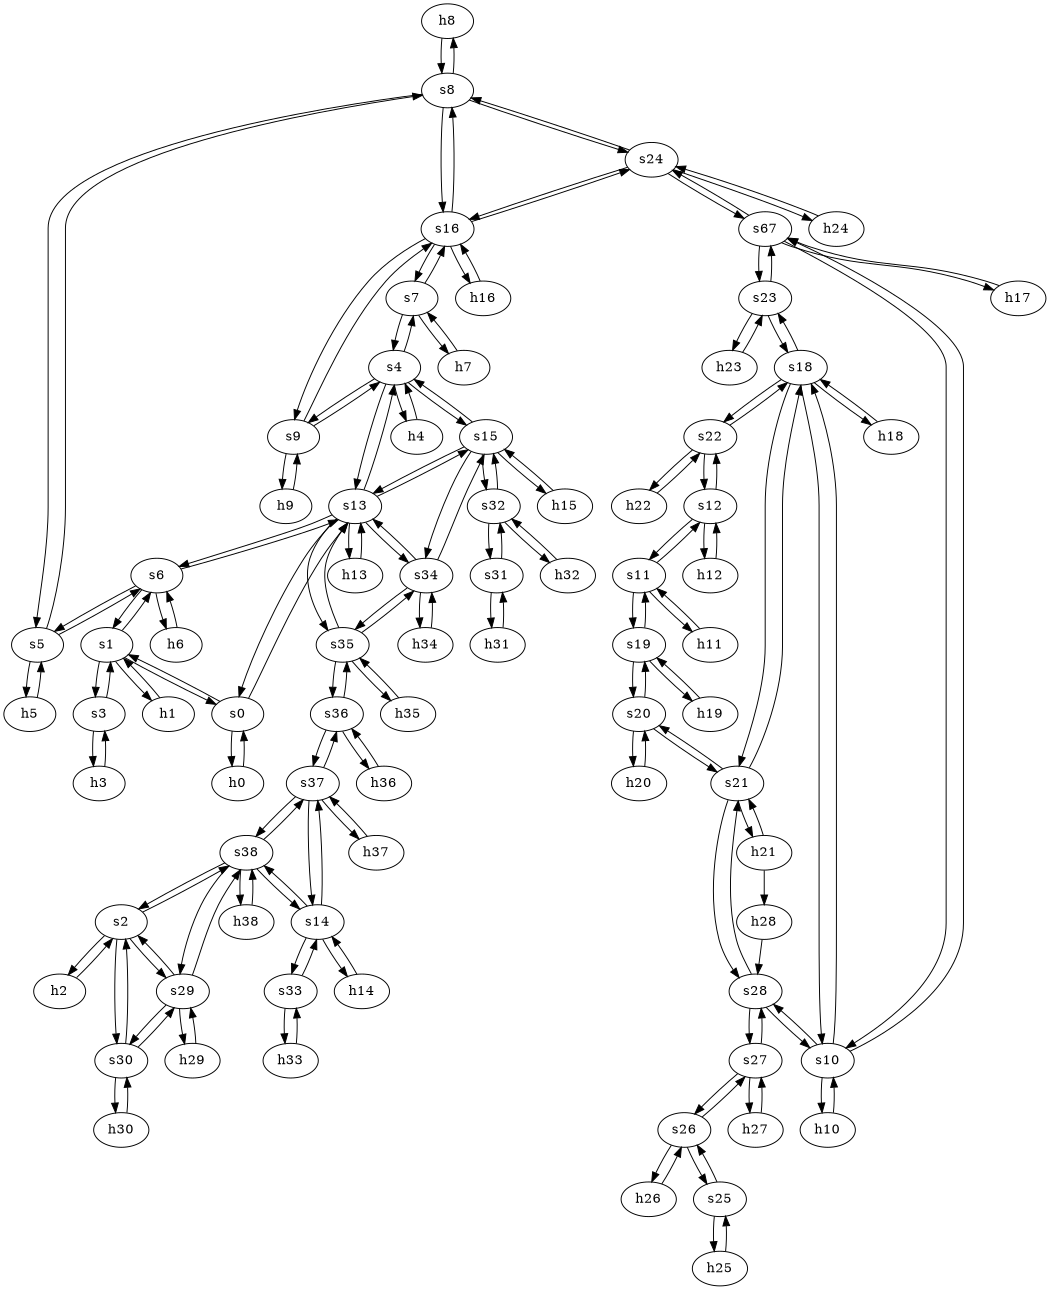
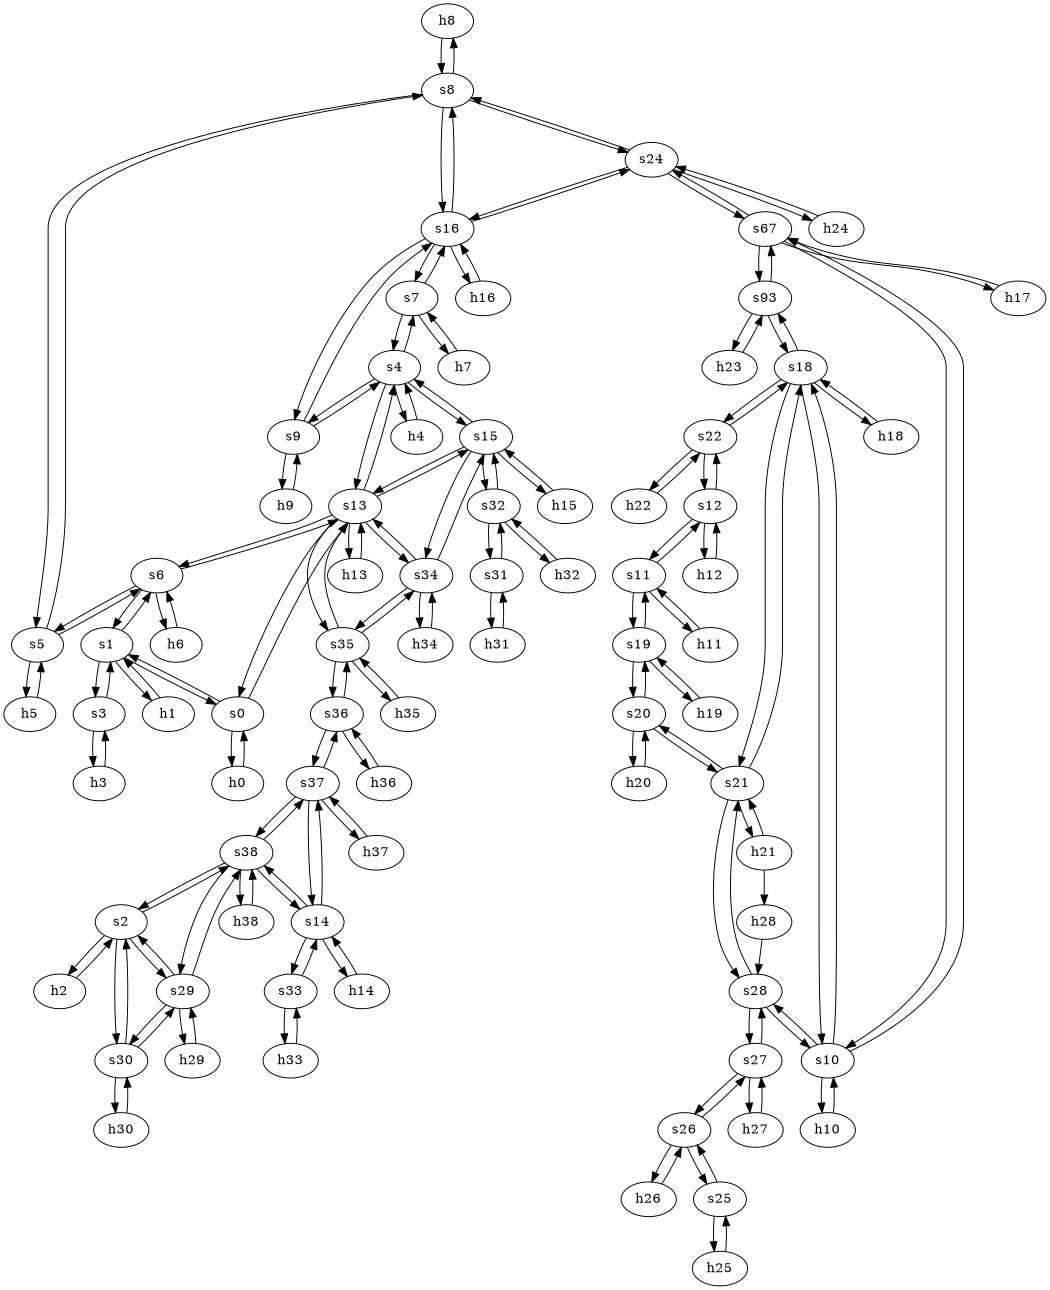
  strict digraph {
    node [type=host]
    edge [capacity="1Gbps" cost=1 dst_port=1 src_port=1]
    h8 [ip="111.0.8.8" mac="00:00:00:00:8:8"]
    s8 [type=switch]
    s5 [type=switch]
    s16 [type=switch]
    s24 [type=switch]
    s6 [type=switch]
    h5 [ip="111.0.5.5" mac="00:00:00:00:5:5"]
    s9 [type=switch]
    s7 [type=switch]
    h16 [ip="111.0.16.16" mac="00:00:00:00:16:16"]
    n11 [label=s67 type=switch]
    h24 [ip="111.0.24.24" mac="00:00:00:00:24:24"]
    h9 [ip="111.0.9.9" mac="00:00:00:00:9:9"]
    s4 [type=switch]
    s13 [type=switch]
    h4 [ip="111.0.4.4" mac="00:00:00:00:4:4"]
    s15 [type=switch]
    h26 [ip="111.0.26.26" mac="00:00:00:00:26:26"]
    s26 [type=switch]
    s25 [type=switch]
    s27 [type=switch]
    h25 [ip="111.0.25.25" mac="00:00:00:00:25:25"]
    s28 [type=switch]
    h27 [ip="111.0.27.27" mac="00:00:00:00:27:27"]
    h2 [ip="111.0.2.2" mac="00:00:00:00:2:2"]
    s2 [type=switch]
    s29 [type=switch]
    s38 [type=switch]
    s30 [type=switch]
    h29 [ip="111.0.29.29" mac="00:00:00:00:29:29"]
    s37 [type=switch]
    s14 [type=switch]
    h38 [ip="111.0.38.38" mac="00:00:00:00:38:38"]
    h30 [ip="111.0.30.30" mac="00:00:00:00:30:30"]
    h3 [ip="111.0.3.3" mac="00:00:00:00:3:3"]
    s3 [type=switch]
    s1 [type=switch]
    s0 [type=switch]
    h1 [ip="111.0.1.1" mac="00:00:00:00:1:1"]
    h0 [ip="111.0.0.0" mac="00:00:00:00:0:0"]
    s35 [type=switch]
    s34 [type=switch]
    h13 [ip="111.0.13.13" mac="00:00:00:00:13:13"]
    h6 [ip="111.0.6.6" mac="00:00:00:00:6:6"]
    h7 [ip="111.0.7.7" mac="00:00:00:00:7:7"]
    s32 [type=switch]
    h15 [ip="111.0.15.15" mac="00:00:00:00:15:15"]
    h23 [ip="111.0.23.23" mac="00:00:00:00:23:23"]
-   s23 [type=switch]
+   s23 [type=switch label=s93]
    s18 [type=switch]
    s22 [type=switch]
    s21 [type=switch]
    s10 [type=switch]
    h18 [ip="111.0.18.18" mac="00:00:00:00:18:18"]
    h17 [ip="111.0.17.17" mac="00:00:00:00:17:17"]
    h22 [ip="111.0.22.22" mac="00:00:00:00:22:22"]
    s12 [type=switch]
    s11 [type=switch]
    h12 [ip="111.0.12.12" mac="00:00:00:00:12:12"]
    h21 [ip="111.0.21.21" mac="00:00:00:00:21:21"]
    h28 [ip="111.0.28.28" mac="00:00:00:00:28:28"]
    s20 [type=switch]
    h20 [ip="111.0.20.20" mac="00:00:00:00:20:20"]
    s19 [type=switch]
    h10 [ip="111.0.10.10" mac="00:00:00:00:10:10"]
    s36 [type=switch]
    h37 [ip="111.0.37.37" mac="00:00:00:00:37:37"]
    s33 [type=switch]
    h14 [ip="111.0.14.14" mac="00:00:00:00:14:14"]
    h35 [ip="111.0.35.35" mac="00:00:00:00:35:35"]
    h34 [ip="111.0.34.34" mac="00:00:00:00:34:34"]
    s31 [type=switch]
    h32 [ip="111.0.32.32" mac="00:00:00:00:32:32"]
    h36 [ip="111.0.36.36" mac="00:00:00:00:36:36"]
    h19 [ip="111.0.19.19" mac="00:00:00:00:19:19"]
    h31 [ip="111.0.31.31" mac="00:00:00:00:31:31"]
    h33 [ip="111.0.33.33" mac="00:00:00:00:33:33"]
    h11 [ip="111.0.11.11" mac="00:00:00:00:11:11"]
    h8 -> s8
    s8 -> h8
    s8 -> s5 [dst_port=3 src_port=3]
    s8 -> s16 [dst_port=3 src_port=5]
    s8 -> s24 [dst_port=2 src_port=4]
    s5 -> s8 [dst_port=3 src_port=3]
    s5 -> s6 [dst_port=3 src_port=4]
    s5 -> h5
    s16 -> s8 [dst_port=5 src_port=3]
    s16 -> s24 [dst_port=3 src_port=5]
    s16 -> s9 [dst_port=3 src_port=4]
    s16 -> s7 [dst_port=3 src_port=2]
    s16 -> h16
    s24 -> s8 [dst_port=4 src_port=2]
    s24 -> s16 [dst_port=5 src_port=3]
    s24 -> n11 [dst_port=4 src_port=5]
    s24 -> h24
    s6 -> s5 [dst_port=4 src_port=3]
    s6 -> s13 [dst_port=4 src_port=4]
    s6 -> s1 [dst_port=4 src_port=2]
    s6 -> h6
    h5 -> s5
    s9 -> s16 [dst_port=4 src_port=3]
    s9 -> h9
    s9 -> s4 [dst_port=2 src_port=2]
    s7 -> s16 [dst_port=2 src_port=3]
    s7 -> s4 [dst_port=5 src_port=2]
    s7 -> h7
    h16 -> s16
    n11 -> s24 [dst_port=5 src_port=4]
    n11 -> s23 [dst_port=2 src_port=5]
    n11 -> s10 [dst_port=2 src_port=2]
    n11 -> h17
    h24 -> s24
    h9 -> s9
    s4 -> s9 [dst_port=2 src_port=2]
    s4 -> s7 [dst_port=2 src_port=5]
    s4 -> s13 [dst_port=3 src_port=4]
    s4 -> h4
    s4 -> s15 [dst_port=2 src_port=3]
    s13 -> s6 [dst_port=4 src_port=4]
    s13 -> s4 [dst_port=4 src_port=3]
    s13 -> s15 [dst_port=3 src_port=7]
    s13 -> s0 [dst_port=3 src_port=2]
    s13 -> s35 [dst_port=2 src_port=6]
    s13 -> s34 [dst_port=2 src_port=5]
    s13 -> h13
    h4 -> s4
    s15 -> s4 [dst_port=3 src_port=2]
    s15 -> s13 [dst_port=7 src_port=3]
    s15 -> s34 [dst_port=3 src_port=5]
    s15 -> s32 [dst_port=2 src_port=4]
    s15 -> h15
    h26 -> s26
    s26 -> h26
    s26 -> s25 [dst_port=2 src_port=2]
    s26 -> s27 [dst_port=2 src_port=3]
    s25 -> s26 [dst_port=2 src_port=2]
    s25 -> h25
    s27 -> s26 [dst_port=3 src_port=2]
    s27 -> s28 [dst_port=4 src_port=3]
    s27 -> h27
    h25 -> s25
    s28 -> s27 [dst_port=3 src_port=4]
    s28 -> s21 [dst_port=4 src_port=3]
    s28 -> s10 [dst_port=4 src_port=2]
    h27 -> s27
    h2 -> s2
    s2 -> h2
    s2 -> s29 [dst_port=2 src_port=3]
    s2 -> s38 [dst_port=2 src_port=4]
    s2 -> s30 [dst_port=2 src_port=2]
    s29 -> s2 [dst_port=3 src_port=2]
    s29 -> s38 [dst_port=4 src_port=4]
    s29 -> s30 [dst_port=3 src_port=3]
    s29 -> h29
    s38 -> s2 [dst_port=4 src_port=2]
    s38 -> s29 [dst_port=4 src_port=4]
    s38 -> s37 [dst_port=4 src_port=5]
    s38 -> s14 [dst_port=4 src_port=3]
    s38 -> h38
    s30 -> s2 [dst_port=2 src_port=2]
    s30 -> s29 [dst_port=3 src_port=3]
    s30 -> h30
    h29 -> s29
    s37 -> s38 [dst_port=5 src_port=4]
    s37 -> s14 [dst_port=3 src_port=2]
    s37 -> s36 [dst_port=3 src_port=3]
    s37 -> h37
    s14 -> s38 [dst_port=3 src_port=4]
    s14 -> s37 [dst_port=2 src_port=3]
    s14 -> s33 [dst_port=2 src_port=2]
    s14 -> h14
    h38 -> s38
    h30 -> s30
    h3 -> s3
    s3 -> h3
    s3 -> s1 [dst_port=3 src_port=2]
    s1 -> s6 [dst_port=2 src_port=4]
    s1 -> s3 [dst_port=2 src_port=3]
    s1 -> s0 [dst_port=2 src_port=2]
    s1 -> h1
    s0 -> s13 [dst_port=2 src_port=3]
    s0 -> s1 [dst_port=2 src_port=2]
    s0 -> h0
    h1 -> s1
    h0 -> s0
    s35 -> s13 [dst_port=6 src_port=2]
    s35 -> s34 [dst_port=4 src_port=3]
    s35 -> s36 [dst_port=2 src_port=4]
    s35 -> h35
    s34 -> s13 [dst_port=5 src_port=2]
    s34 -> s15 [dst_port=5 src_port=3]
    s34 -> s35 [dst_port=3 src_port=4]
    s34 -> h34
    h13 -> s13
    h6 -> s6
    h7 -> s7
    s32 -> s15 [dst_port=4 src_port=2]
    s32 -> s31 [dst_port=2 src_port=3]
    s32 -> h32
    h15 -> s15
    h23 -> s23
    s23 -> n11 [dst_port=5 src_port=2]
    s23 -> h23
    s23 -> s18 [dst_port=5 src_port=3]
    s18 -> s23 [dst_port=3 src_port=5]
    s18 -> s22 [dst_port=3 src_port=4]
    s18 -> s21 [dst_port=2 src_port=3]
    s18 -> s10 [dst_port=3 src_port=2]
    s18 -> h18
    s22 -> s18 [dst_port=4 src_port=3]
    s22 -> h22
    s22 -> s12 [dst_port=3 src_port=2]
    s21 -> s28 [dst_port=3 src_port=4]
    s21 -> s18 [dst_port=3 src_port=2]
    s21 -> h21
    s21 -> s20 [dst_port=3 src_port=3]
    s10 -> n11 [dst_port=2 src_port=2]
    s10 -> s28 [dst_port=2 src_port=4]
    s10 -> s18 [dst_port=2 src_port=3]
    s10 -> h10
    h18 -> s18
    h17 -> n11
    h22 -> s22
    s12 -> s22 [dst_port=2 src_port=3]
    s12 -> s11 [dst_port=3 src_port=2]
    s12 -> h12
    s11 -> s12 [dst_port=2 src_port=3]
    s11 -> s19 [dst_port=2 src_port=2]
    s11 -> h11
    h12 -> s12
    h21 -> s21
    h21 -> h28
    h28 -> s28
    s20 -> s21 [dst_port=3 src_port=3]
    s20 -> h20
    s20 -> s19 [dst_port=3 src_port=2]
    h20 -> s20
    s19 -> s11 [dst_port=2 src_port=2]
    s19 -> s20 [dst_port=2 src_port=3]
    s19 -> h19
    h10 -> s10
    s36 -> s37 [dst_port=3 src_port=3]
    s36 -> s35 [dst_port=4 src_port=2]
    s36 -> h36
    h37 -> s37
    s33 -> s14 [dst_port=2 src_port=2]
    s33 -> h33
    h14 -> s14
    h35 -> s35
    h34 -> s34
    s31 -> s32 [dst_port=3 src_port=2]
    s31 -> h31
    h32 -> s32
    h36 -> s36
    h19 -> s19
    h31 -> s31
    h33 -> s33
    h11 -> s11
  }
